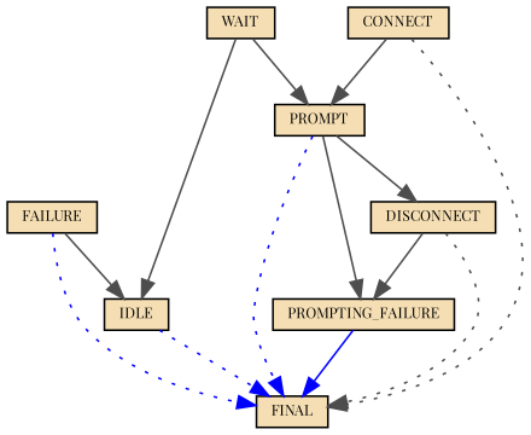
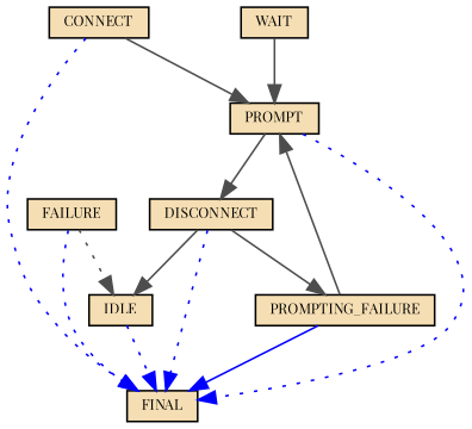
  digraph {
    fontname="Playfair Display"
    node [fillcolor=wheat fontname="Playfair Display" fontsize=8 shape=box style=filled]
    edge [color=grey30 fontname="Playfair Display" fontsize=7]
    n1 [height=0.001 label=FAILURE width=0.001]
    n2 [height=0.001 label=IDLE width=0.001]
    n3 [height=0.001 label=FINAL width=0.001]
    n4 [height=0.001 label=CONNECT width=0.001]
    n5 [height=0.001 label=PROMPT width=0.001]
    n6 [height=0.001 label=DISCONNECT width=0.001]
    n7 [height=0.001 label=PROMPTING_FAILURE width=0.001]
    n8 [height=0.001 label=WAIT width=0.001]
-   n1 -> n2
+   n1 -> n2 [style=dotted]
    n1 -> n3 [color=blue style=dotted]
    n2 -> n3 [color=blue style=dotted]
-   n4 -> n3 [style=dotted]
+   n4 -> n3 [color=blue style=dotted]
    n4 -> n5
    n5 -> n3 [color=blue style=dotted]
    n5 -> n6
-   n5 -> n7
-   n8 -> n2
-   n6 -> n3 [style=dotted]
+   n7 -> n5
+   n6 -> n2
+   n6 -> n3 [color=blue style=dotted]
    n6 -> n7
    n7 -> n3 [color=blue style=solid]
    n8 -> n5
  }
